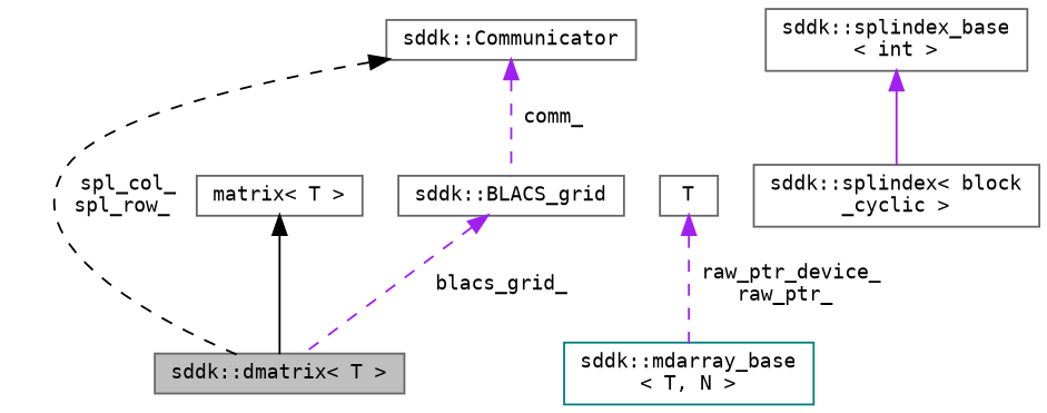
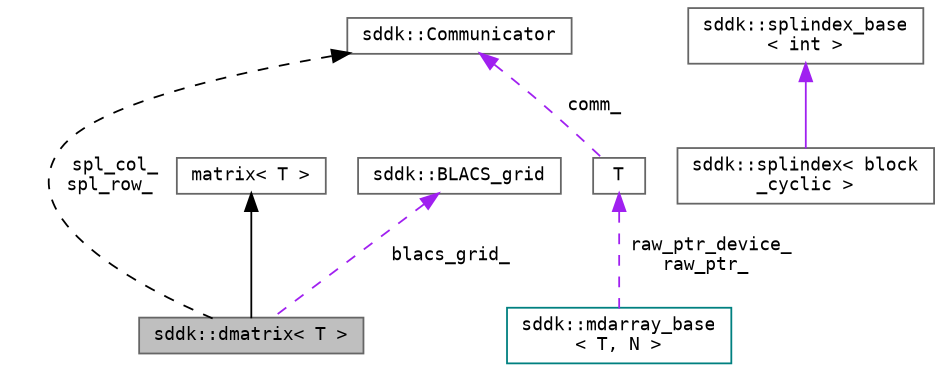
  digraph {
    fontname="DejaVu Sans Mono"
    node [color=gray40 fillcolor=white fontname="DejaVu Sans Mono" fontsize=10 shape=record style=filled]
    edge [color=purple dir=back fontname="DejaVu Sans Mono" fontsize=10 labelfontname=Helvetica labelfontsize=10 style=dashed]
    n1 [fillcolor=grey75 fontcolor=black height=0.2 label="sddk::dmatrix\< T \>" width=0.4]
    n2 [height=0.2 label="matrix\< T \>" width=0.4]
    n3 [color=teal height=0.2 label="sddk::mdarray_base\l\< T, N \>" width=0.4]
    n4 [height=0.2 label=T width=0.4]
    n5 [height=0.2 label="sddk::splindex\< block\l_cyclic \>" width=0.4]
    n6 [height=0.2 label="sddk::splindex_base\l\< int \>" width=0.4]
    n7 [height=0.2 label="sddk::BLACS_grid" width=0.4]
    n8 [height=0.2 label="sddk::Communicator" width=0.4]
    n2 -> n1 [color=black style=solid]
    n4 -> n3 [label=" raw_ptr_device_\nraw_ptr_"]
    n6 -> n5 [style=solid]
    n7 -> n1 [label=" blacs_grid_"]
    n8 -> n1 [color=black label=" spl_col_\nspl_row_"]
-   n8 -> n7 [label=" comm_"]
+   n8 -> n4 [label=" comm_"]
  }
